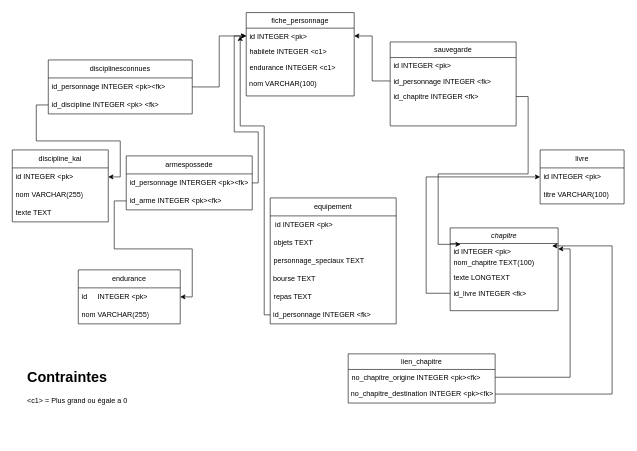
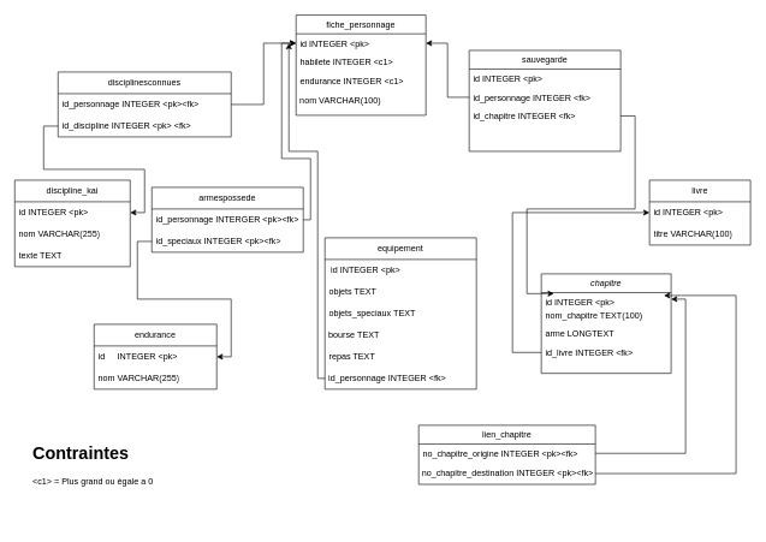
  <mxCell id="0" />
  <mxCell id="1" parent="0" />
  <mxCell id="2" value="chapitre" style="swimlane;fontStyle=2;align=center;verticalAlign=top;childLayout=stackLayout;horizontal=1;startSize=26;horizontalStack=0;resizeParent=1;resizeLast=0;collapsible=1;marginBottom=0;rounded=0;shadow=0;strokeWidth=1;" parent="1" vertex="1"><mxGeometry x="750" y="379" width="180" height="138" as="geometry"><mxRectangle x="230" y="140" width="160" height="26" as="alternateBounds" /></mxGeometry></mxCell>
  <mxCell id="3" value="id INTEGER &lt;pk&gt;" style="text;align=left;verticalAlign=top;spacingLeft=4;spacingRight=4;overflow=hidden;rotatable=0;points=[[0,0.5],[1,0.5]];portConstraint=eastwest;" parent="2" vertex="1"><mxGeometry y="26" width="180" height="18" as="geometry" /></mxCell>
  <mxCell id="4" value="nom_chapitre TEXT(100)" style="text;align=left;verticalAlign=top;spacingLeft=4;spacingRight=4;overflow=hidden;rotatable=0;points=[[0,0.5],[1,0.5]];portConstraint=eastwest;rounded=0;shadow=0;html=0;" parent="2" vertex="1"><mxGeometry y="44" width="180" height="26" as="geometry" /></mxCell>
- <mxCell id="5" value="texte LONGTEXT" style="text;align=left;verticalAlign=top;spacingLeft=4;spacingRight=4;overflow=hidden;rotatable=0;points=[[0,0.5],[1,0.5]];portConstraint=eastwest;rounded=0;shadow=0;html=0;" parent="2" vertex="1"><mxGeometry y="70" width="180" height="26" as="geometry" /></mxCell>
+ <mxCell id="5" value="arme LONGTEXT" style="text;align=left;verticalAlign=top;spacingLeft=4;spacingRight=4;overflow=hidden;rotatable=0;points=[[0,0.5],[1,0.5]];portConstraint=eastwest;rounded=0;shadow=0;html=0;" parent="2" vertex="1"><mxGeometry y="70" width="180" height="26" as="geometry" /></mxCell>
  <mxCell id="6" value="id_livre INTEGER &lt;fk&gt;" style="text;align=left;verticalAlign=top;spacingLeft=4;spacingRight=4;overflow=hidden;rotatable=0;points=[[0,0.5],[1,0.5]];portConstraint=eastwest;" parent="2" vertex="1"><mxGeometry y="96" width="180" height="26" as="geometry" /></mxCell>
  <mxCell id="7" value="fiche_personnage" style="swimlane;fontStyle=0;align=center;verticalAlign=top;childLayout=stackLayout;horizontal=1;startSize=26;horizontalStack=0;resizeParent=1;resizeLast=0;collapsible=1;marginBottom=0;rounded=0;shadow=0;strokeWidth=1;" parent="1" vertex="1"><mxGeometry x="410" y="20" width="180" height="139" as="geometry"><mxRectangle x="130" y="380" width="160" height="26" as="alternateBounds" /></mxGeometry></mxCell>
  <mxCell id="8" value="id INTEGER &lt;pk&gt;" style="text;align=left;verticalAlign=top;spacingLeft=4;spacingRight=4;overflow=hidden;rotatable=0;points=[[0,0.5],[1,0.5]];portConstraint=eastwest;" parent="7" vertex="1"><mxGeometry y="26" width="180" height="26" as="geometry" /></mxCell>
  <mxCell id="9" value="habilete INTEGER &lt;c1&gt;" style="text;align=left;verticalAlign=top;spacingLeft=4;spacingRight=4;overflow=hidden;rotatable=0;points=[[0,0.5],[1,0.5]];portConstraint=eastwest;rounded=0;shadow=0;html=0;" parent="7" vertex="1"><mxGeometry y="52" width="180" height="26" as="geometry" /></mxCell>
  <mxCell id="10" value="endurance INTEGER &lt;c1&gt;" style="text;align=left;verticalAlign=top;spacingLeft=4;spacingRight=4;overflow=hidden;rotatable=0;points=[[0,0.5],[1,0.5]];portConstraint=eastwest;" parent="7" vertex="1"><mxGeometry y="78" width="180" height="26" as="geometry" /></mxCell>
  <mxCell id="11" value="&amp;nbsp;nom VARCHAR(100)" style="text;html=1;strokeColor=none;fillColor=none;align=left;verticalAlign=middle;whiteSpace=wrap;rounded=0;" parent="7" vertex="1"><mxGeometry y="104" width="180" height="30" as="geometry" /></mxCell>
  <mxCell id="12" value="lien_chapitre" style="swimlane;fontStyle=0;align=center;verticalAlign=top;childLayout=stackLayout;horizontal=1;startSize=26;horizontalStack=0;resizeParent=1;resizeLast=0;collapsible=1;marginBottom=0;rounded=0;shadow=0;strokeWidth=1;" parent="1" vertex="1"><mxGeometry x="580" y="589" width="245" height="82" as="geometry"><mxRectangle x="340" y="380" width="170" height="26" as="alternateBounds" /></mxGeometry></mxCell>
  <mxCell id="13" value="no_chapitre_origine INTEGER &lt;pk&gt;&lt;fk&gt;" style="text;align=left;verticalAlign=top;spacingLeft=4;spacingRight=4;overflow=hidden;rotatable=0;points=[[0,0.5],[1,0.5]];portConstraint=eastwest;" parent="12" vertex="1"><mxGeometry y="26" width="245" height="26" as="geometry" /></mxCell>
  <mxCell id="14" style="edgeStyle=orthogonalEdgeStyle;rounded=0;orthogonalLoop=1;jettySize=auto;html=1;" parent="12" source="15" edge="1"><mxGeometry relative="1" as="geometry"><mxPoint x="340" y="-180" as="targetPoint" /><Array as="points"><mxPoint x="440" y="67" /><mxPoint x="440" y="-180" /></Array></mxGeometry></mxCell>
  <mxCell id="15" value="no_chapitre_destination INTEGER &amp;lt;pk&amp;gt;&amp;lt;fk&amp;gt;" style="text;html=1;align=center;verticalAlign=middle;resizable=0;points=[];autosize=1;strokeColor=none;fillColor=none;" parent="12" vertex="1"><mxGeometry y="52" width="245" height="30" as="geometry" /></mxCell>
  <mxCell id="16" value="sauvegarde" style="swimlane;fontStyle=0;align=center;verticalAlign=top;childLayout=stackLayout;horizontal=1;startSize=26;horizontalStack=0;resizeParent=1;resizeLast=0;collapsible=1;marginBottom=0;rounded=0;shadow=0;strokeWidth=1;" parent="1" vertex="1"><mxGeometry x="650" y="69" width="210" height="140" as="geometry"><mxRectangle x="550" y="140" width="160" height="26" as="alternateBounds" /></mxGeometry></mxCell>
  <mxCell id="17" value="id INTEGER &lt;pk&gt;" style="text;align=left;verticalAlign=top;spacingLeft=4;spacingRight=4;overflow=hidden;rotatable=0;points=[[0,0.5],[1,0.5]];portConstraint=eastwest;" parent="16" vertex="1"><mxGeometry y="26" width="210" height="26" as="geometry" /></mxCell>
  <mxCell id="18" value="id_personnage INTEGER &lt;fk&gt;" style="text;align=left;verticalAlign=top;spacingLeft=4;spacingRight=4;overflow=hidden;rotatable=0;points=[[0,0.5],[1,0.5]];portConstraint=eastwest;rounded=0;shadow=0;html=0;" parent="16" vertex="1"><mxGeometry y="52" width="210" height="26" as="geometry" /></mxCell>
  <mxCell id="19" value="id_chapitre INTEGER &lt;fk&gt;" style="text;align=left;verticalAlign=top;spacingLeft=4;spacingRight=4;overflow=hidden;rotatable=0;points=[[0,0.5],[1,0.5]];portConstraint=eastwest;rounded=0;shadow=0;html=0;" parent="16" vertex="1"><mxGeometry y="78" width="210" height="26" as="geometry" /></mxCell>
  <mxCell id="20" value="livre" style="swimlane;fontStyle=0;childLayout=stackLayout;horizontal=1;startSize=30;horizontalStack=0;resizeParent=1;resizeParentMax=0;resizeLast=0;collapsible=1;marginBottom=0;whiteSpace=wrap;html=1;" parent="1" vertex="1"><mxGeometry x="900" y="249" width="140" height="90" as="geometry" /></mxCell>
  <mxCell id="21" value="id INTEGER &amp;lt;pk&amp;gt;" style="text;strokeColor=none;fillColor=none;align=left;verticalAlign=middle;spacingLeft=4;spacingRight=4;overflow=hidden;points=[[0,0.5],[1,0.5]];portConstraint=eastwest;rotatable=0;whiteSpace=wrap;html=1;" parent="20" vertex="1"><mxGeometry y="30" width="140" height="30" as="geometry" /></mxCell>
  <mxCell id="22" value="titre VARCHAR(100)" style="text;strokeColor=none;fillColor=none;align=left;verticalAlign=middle;spacingLeft=4;spacingRight=4;overflow=hidden;points=[[0,0.5],[1,0.5]];portConstraint=eastwest;rotatable=0;whiteSpace=wrap;html=1;" parent="20" vertex="1"><mxGeometry y="60" width="140" height="30" as="geometry" /></mxCell>
  <mxCell id="23" value="discipline_kai" style="swimlane;fontStyle=0;childLayout=stackLayout;horizontal=1;startSize=30;horizontalStack=0;resizeParent=1;resizeParentMax=0;resizeLast=0;collapsible=1;marginBottom=0;whiteSpace=wrap;html=1;" parent="1" vertex="1"><mxGeometry y="249" width="160" height="120" as="geometry" x="20" /></mxCell>
  <mxCell id="24" value="id INTEGER &amp;lt;pk&amp;gt;" style="text;strokeColor=none;fillColor=none;align=left;verticalAlign=middle;spacingLeft=4;spacingRight=4;overflow=hidden;points=[[0,0.5],[1,0.5]];portConstraint=eastwest;rotatable=0;whiteSpace=wrap;html=1;" parent="23" vertex="1"><mxGeometry y="30" width="160" height="30" as="geometry" /></mxCell>
  <mxCell id="25" value="nom VARCHAR(255)" style="text;strokeColor=none;fillColor=none;align=left;verticalAlign=middle;spacingLeft=4;spacingRight=4;overflow=hidden;points=[[0,0.5],[1,0.5]];portConstraint=eastwest;rotatable=0;whiteSpace=wrap;html=1;" parent="23" vertex="1"><mxGeometry y="60" width="160" height="30" as="geometry" /></mxCell>
  <mxCell id="26" value="texte TEXT" style="text;strokeColor=none;fillColor=none;align=left;verticalAlign=middle;spacingLeft=4;spacingRight=4;overflow=hidden;points=[[0,0.5],[1,0.5]];portConstraint=eastwest;rotatable=0;whiteSpace=wrap;html=1;" parent="23" vertex="1"><mxGeometry y="90" width="160" height="30" as="geometry" /></mxCell>
  <mxCell id="27" value="endurance" style="swimlane;fontStyle=0;childLayout=stackLayout;horizontal=1;startSize=30;horizontalStack=0;resizeParent=1;resizeParentMax=0;resizeLast=0;collapsible=1;marginBottom=0;whiteSpace=wrap;html=1;" parent="1" vertex="1"><mxGeometry x="130" y="449" width="170" height="90" as="geometry" /></mxCell>
  <mxCell id="28" value="id&lt;span style=&quot;white-space: pre;&quot;&gt;&#09;&lt;/span&gt;INTEGER &amp;lt;pk&amp;gt;" style="text;strokeColor=none;fillColor=none;align=left;verticalAlign=middle;spacingLeft=4;spacingRight=4;overflow=hidden;points=[[0,0.5],[1,0.5]];portConstraint=eastwest;rotatable=0;whiteSpace=wrap;html=1;" parent="27" vertex="1"><mxGeometry y="30" width="170" height="30" as="geometry" /></mxCell>
  <mxCell id="29" value="nom VARCHAR(255)" style="text;strokeColor=none;fillColor=none;align=left;verticalAlign=middle;spacingLeft=4;spacingRight=4;overflow=hidden;points=[[0,0.5],[1,0.5]];portConstraint=eastwest;rotatable=0;whiteSpace=wrap;html=1;" parent="27" vertex="1"><mxGeometry y="60" width="170" height="30" as="geometry" /></mxCell>
  <mxCell id="30" value="disciplinesconnues" style="swimlane;fontStyle=0;childLayout=stackLayout;horizontal=1;startSize=30;horizontalStack=0;resizeParent=1;resizeParentMax=0;resizeLast=0;collapsible=1;marginBottom=0;whiteSpace=wrap;html=1;" parent="1" vertex="1"><mxGeometry x="80" y="99" width="240" height="90" as="geometry" /></mxCell>
  <mxCell id="31" value="id_personnage INTEGER &amp;lt;pk&amp;gt;&amp;lt;fk&amp;gt;" style="text;strokeColor=none;fillColor=none;align=left;verticalAlign=middle;spacingLeft=4;spacingRight=4;overflow=hidden;points=[[0,0.5],[1,0.5]];portConstraint=eastwest;rotatable=0;whiteSpace=wrap;html=1;" parent="30" vertex="1"><mxGeometry y="30" width="240" height="30" as="geometry" /></mxCell>
  <mxCell id="32" value="id_discipline INTEGER &amp;lt;pk&amp;gt; &amp;lt;fk&amp;gt;" style="text;strokeColor=none;fillColor=none;align=left;verticalAlign=middle;spacingLeft=4;spacingRight=4;overflow=hidden;points=[[0,0.5],[1,0.5]];portConstraint=eastwest;rotatable=0;whiteSpace=wrap;html=1;" parent="30" vertex="1"><mxGeometry y="60" width="240" height="30" as="geometry" /></mxCell>
  <mxCell id="33" value="equipement" style="swimlane;fontStyle=0;childLayout=stackLayout;horizontal=1;startSize=30;horizontalStack=0;resizeParent=1;resizeParentMax=0;resizeLast=0;collapsible=1;marginBottom=0;whiteSpace=wrap;html=1;" parent="1" vertex="1"><mxGeometry x="450" y="329" width="210" height="210" as="geometry" /></mxCell>
  <mxCell id="34" value="&amp;nbsp; id INTEGER &amp;lt;pk&amp;gt;" style="text;html=1;strokeColor=none;fillColor=none;align=left;verticalAlign=middle;whiteSpace=wrap;rounded=0;" parent="33" vertex="1"><mxGeometry y="30" width="210" height="30" as="geometry" /></mxCell>
  <mxCell id="35" value="objets TEXT" style="text;strokeColor=none;fillColor=none;align=left;verticalAlign=middle;spacingLeft=4;spacingRight=4;overflow=hidden;points=[[0,0.5],[1,0.5]];portConstraint=eastwest;rotatable=0;whiteSpace=wrap;html=1;" parent="33" vertex="1"><mxGeometry y="60" width="210" height="30" as="geometry" /></mxCell>
- <mxCell id="36" value="personnage_speciaux TEXT" style="text;strokeColor=none;fillColor=none;align=left;verticalAlign=middle;spacingLeft=4;spacingRight=4;overflow=hidden;points=[[0,0.5],[1,0.5]];portConstraint=eastwest;rotatable=0;whiteSpace=wrap;html=1;" parent="33" vertex="1"><mxGeometry y="90" width="210" height="30" as="geometry" /></mxCell>
+ <mxCell id="36" value="objets_speciaux TEXT" style="text;strokeColor=none;fillColor=none;align=left;verticalAlign=middle;spacingLeft=4;spacingRight=4;overflow=hidden;points=[[0,0.5],[1,0.5]];portConstraint=eastwest;rotatable=0;whiteSpace=wrap;html=1;" parent="33" vertex="1"><mxGeometry y="90" width="210" height="30" as="geometry" /></mxCell>
  <mxCell id="37" value="&amp;nbsp;bourse TEXT" style="text;html=1;strokeColor=none;fillColor=none;align=left;verticalAlign=middle;whiteSpace=wrap;rounded=0;" parent="33" vertex="1"><mxGeometry y="120" width="210" height="30" as="geometry" /></mxCell>
  <mxCell id="38" value="repas TEXT" style="text;strokeColor=none;fillColor=none;align=left;verticalAlign=middle;spacingLeft=4;spacingRight=4;overflow=hidden;points=[[0,0.5],[1,0.5]];portConstraint=eastwest;rotatable=0;whiteSpace=wrap;html=1;" parent="33" vertex="1"><mxGeometry y="150" width="210" height="30" as="geometry" /></mxCell>
  <mxCell id="39" style="edgeStyle=orthogonalEdgeStyle;rounded=0;orthogonalLoop=1;jettySize=auto;html=1;" parent="33" source="40" edge="1"><mxGeometry relative="1" as="geometry"><mxPoint x="-50.0" y="-270" as="targetPoint" /><Array as="points"><mxPoint x="-10" y="195" /><mxPoint x="-10" y="-120" /><mxPoint x="-50" y="-120" /></Array></mxGeometry></mxCell>
  <mxCell id="40" value="&amp;nbsp;id_personnage INTEGER &amp;lt;fk&amp;gt;" style="text;html=1;strokeColor=none;fillColor=none;align=left;verticalAlign=middle;whiteSpace=wrap;rounded=0;" parent="33" vertex="1"><mxGeometry y="180" width="210" height="30" as="geometry" /></mxCell>
  <mxCell id="41" value="armespossede" style="swimlane;fontStyle=0;childLayout=stackLayout;horizontal=1;startSize=30;horizontalStack=0;resizeParent=1;resizeParentMax=0;resizeLast=0;collapsible=1;marginBottom=0;whiteSpace=wrap;html=1;" parent="1" vertex="1"><mxGeometry x="210" y="259" width="210" height="90" as="geometry" /></mxCell>
  <mxCell id="42" value="id_personnage INTERGER &amp;lt;pk&amp;gt;&amp;lt;fk&amp;gt;" style="text;strokeColor=none;fillColor=none;align=left;verticalAlign=middle;spacingLeft=4;spacingRight=4;overflow=hidden;points=[[0,0.5],[1,0.5]];portConstraint=eastwest;rotatable=0;whiteSpace=wrap;html=1;" parent="41" vertex="1"><mxGeometry y="30" width="210" height="30" as="geometry" /></mxCell>
- <mxCell id="43" value="id_arme INTEGER &amp;lt;pk&amp;gt;&amp;lt;fk&amp;gt;" style="text;strokeColor=none;fillColor=none;align=left;verticalAlign=middle;spacingLeft=4;spacingRight=4;overflow=hidden;points=[[0,0.5],[1,0.5]];portConstraint=eastwest;rotatable=0;whiteSpace=wrap;html=1;" parent="41" vertex="1"><mxGeometry y="60" width="210" height="30" as="geometry" /></mxCell>
+ <mxCell id="43" value="id_speciaux INTEGER &amp;lt;pk&amp;gt;&amp;lt;fk&amp;gt;" style="text;strokeColor=none;fillColor=none;align=left;verticalAlign=middle;spacingLeft=4;spacingRight=4;overflow=hidden;points=[[0,0.5],[1,0.5]];portConstraint=eastwest;rotatable=0;whiteSpace=wrap;html=1;" parent="41" vertex="1"><mxGeometry y="60" width="210" height="30" as="geometry" /></mxCell>
  <mxCell id="44" value="" style="edgeStyle=orthogonalEdgeStyle;rounded=0;orthogonalLoop=1;jettySize=auto;html=1;entryX=1;entryY=0.5;entryDx=0;entryDy=0;" parent="1" source="18" target="8" edge="1"><mxGeometry relative="1" as="geometry" /></mxCell>
  <mxCell id="45" style="edgeStyle=orthogonalEdgeStyle;rounded=0;orthogonalLoop=1;jettySize=auto;html=1;entryX=0;entryY=0.5;entryDx=0;entryDy=0;" parent="1" source="31" target="8" edge="1"><mxGeometry relative="1" as="geometry" /></mxCell>
  <mxCell id="46" style="edgeStyle=orthogonalEdgeStyle;rounded=0;orthogonalLoop=1;jettySize=auto;html=1;entryX=1;entryY=0.5;entryDx=0;entryDy=0;" parent="1" source="32" target="24" edge="1"><mxGeometry relative="1" as="geometry" /></mxCell>
  <mxCell id="47" style="edgeStyle=orthogonalEdgeStyle;rounded=0;orthogonalLoop=1;jettySize=auto;html=1;entryX=0;entryY=0.5;entryDx=0;entryDy=0;" parent="1" source="42" target="8" edge="1"><mxGeometry relative="1" as="geometry"><Array as="points"><mxPoint x="430" y="304" /><mxPoint x="430" y="219" /><mxPoint x="390" y="219" /><mxPoint x="390" y="59" /></Array></mxGeometry></mxCell>
  <mxCell id="48" style="edgeStyle=orthogonalEdgeStyle;rounded=0;orthogonalLoop=1;jettySize=auto;html=1;entryX=1;entryY=0.5;entryDx=0;entryDy=0;" parent="1" source="43" target="28" edge="1"><mxGeometry relative="1" as="geometry" /></mxCell>
  <mxCell id="49" style="edgeStyle=orthogonalEdgeStyle;rounded=0;orthogonalLoop=1;jettySize=auto;html=1;entryX=0;entryY=0.5;entryDx=0;entryDy=0;" parent="1" source="6" target="21" edge="1"><mxGeometry relative="1" as="geometry"><Array as="points"><mxPoint x="710" y="488" /><mxPoint x="710" y="294" /></Array></mxGeometry></mxCell>
  <mxCell id="50" style="edgeStyle=orthogonalEdgeStyle;rounded=0;orthogonalLoop=1;jettySize=auto;html=1;entryX=0.097;entryY=0.076;entryDx=0;entryDy=0;entryPerimeter=0;" parent="1" source="19" target="3" edge="1"><mxGeometry relative="1" as="geometry" /></mxCell>
  <mxCell id="51" style="edgeStyle=orthogonalEdgeStyle;rounded=0;orthogonalLoop=1;jettySize=auto;html=1;entryX=1;entryY=0.5;entryDx=0;entryDy=0;" parent="1" source="13" target="3" edge="1"><mxGeometry relative="1" as="geometry" /></mxCell>
  <mxCell id="52" value="&lt;h1&gt;Contraintes&lt;/h1&gt;&lt;p&gt;&amp;lt;c1&amp;gt; = Plus grand ou égale a 0&lt;/p&gt;" style="text;html=1;strokeColor=none;fillColor=none;spacing=5;spacingTop=-20;whiteSpace=wrap;overflow=hidden;rounded=0;" parent="1" vertex="1"><mxGeometry x="40" y="609" width="190" height="120" as="geometry" /></mxCell>
